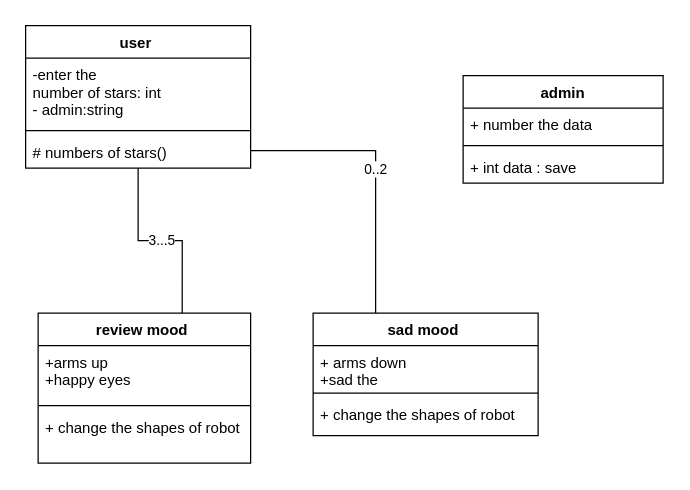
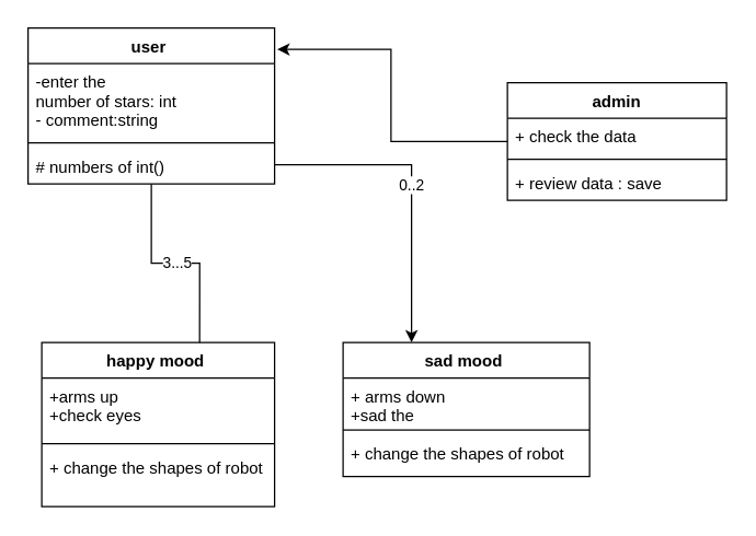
  <mxCell id="0" />
  <mxCell id="1" parent="0" />
  <mxCell id="2" value="3...5" style="edgeStyle=orthogonalEdgeStyle;rounded=0;orthogonalLoop=1;jettySize=auto;html=1;entryX=0.678;entryY=0.025;entryDx=0;entryDy=0;entryPerimeter=0;endArrow=none;" edge="1" parent="1" source="4" target="12"><mxGeometry relative="1" as="geometry" /></mxCell>
- <mxCell id="3" value="0..2" style="edgeStyle=orthogonalEdgeStyle;rounded=0;orthogonalLoop=1;jettySize=auto;html=1;endArrow=none;" edge="1" parent="1" source="4" target="8"><mxGeometry relative="1" as="geometry"><Array as="points"><mxPoint x="300" y="120" /></Array></mxGeometry></mxCell>
+ <mxCell id="3" value="0..2" style="edgeStyle=orthogonalEdgeStyle;rounded=0;orthogonalLoop=1;jettySize=auto;html=1;" edge="1" parent="1" source="4" target="8"><mxGeometry relative="1" as="geometry"><Array as="points"><mxPoint x="300" y="120" /></Array></mxGeometry></mxCell>
  <mxCell id="4" value="user " style="swimlane;fontStyle=1;align=center;verticalAlign=top;childLayout=stackLayout;horizontal=1;startSize=26;horizontalStack=0;resizeParent=1;resizeParentMax=0;resizeLast=0;collapsible=1;marginBottom=0;" vertex="1" parent="1"><mxGeometry x="20" y="20" width="180" height="114" as="geometry" /></mxCell>
- <mxCell id="5" value="-enter the &#10;number of stars: int&#10;- admin:string" style="text;strokeColor=none;fillColor=none;align=left;verticalAlign=top;spacingLeft=4;spacingRight=4;overflow=hidden;rotatable=0;points=[[0,0.5],[1,0.5]];portConstraint=eastwest;" vertex="1" parent="4"><mxGeometry y="26" width="180" height="54" as="geometry" /></mxCell>
+ <mxCell id="5" value="-enter the &#10;number of stars: int&#10;- comment:string" style="text;strokeColor=none;fillColor=none;align=left;verticalAlign=top;spacingLeft=4;spacingRight=4;overflow=hidden;rotatable=0;points=[[0,0.5],[1,0.5]];portConstraint=eastwest;" vertex="1" parent="4"><mxGeometry y="26" width="180" height="54" as="geometry" /></mxCell>
  <mxCell id="6" value="" style="line;strokeWidth=1;fillColor=none;align=left;verticalAlign=middle;spacingTop=-1;spacingLeft=3;spacingRight=3;rotatable=0;labelPosition=right;points=[];portConstraint=eastwest;" vertex="1" parent="4"><mxGeometry y="80" width="180" height="8" as="geometry" /></mxCell>
- <mxCell id="7" value="# numbers of stars() " style="text;strokeColor=none;fillColor=none;align=left;verticalAlign=top;spacingLeft=4;spacingRight=4;overflow=hidden;rotatable=0;points=[[0,0.5],[1,0.5]];portConstraint=eastwest;" vertex="1" parent="4"><mxGeometry y="88" width="180" height="26" as="geometry" /></mxCell>
+ <mxCell id="7" value="# numbers of int() " style="text;strokeColor=none;fillColor=none;align=left;verticalAlign=top;spacingLeft=4;spacingRight=4;overflow=hidden;rotatable=0;points=[[0,0.5],[1,0.5]];portConstraint=eastwest;" vertex="1" parent="4"><mxGeometry y="88" width="180" height="26" as="geometry" /></mxCell>
  <mxCell id="8" value="sad mood " style="swimlane;fontStyle=1;align=center;verticalAlign=top;childLayout=stackLayout;horizontal=1;startSize=26;horizontalStack=0;resizeParent=1;resizeParentMax=0;resizeLast=0;collapsible=1;marginBottom=0;" vertex="1" parent="1"><mxGeometry x="250" y="250" width="180" height="98" as="geometry" /></mxCell>
  <mxCell id="9" value="+ arms down&#10;+sad the" style="text;strokeColor=none;fillColor=none;align=left;verticalAlign=top;spacingLeft=4;spacingRight=4;overflow=hidden;rotatable=0;points=[[0,0.5],[1,0.5]];portConstraint=eastwest;" vertex="1" parent="8"><mxGeometry y="26" width="180" height="34" as="geometry" /></mxCell>
  <mxCell id="10" value="" style="line;strokeWidth=1;fillColor=none;align=left;verticalAlign=middle;spacingTop=-1;spacingLeft=3;spacingRight=3;rotatable=0;labelPosition=right;points=[];portConstraint=eastwest;" vertex="1" parent="8"><mxGeometry y="60" width="180" height="8" as="geometry" /></mxCell>
  <mxCell id="11" value="+ change the shapes of robot" style="text;strokeColor=none;fillColor=none;align=left;verticalAlign=top;spacingLeft=4;spacingRight=4;overflow=hidden;rotatable=0;points=[[0,0.5],[1,0.5]];portConstraint=eastwest;" vertex="1" parent="8"><mxGeometry y="68" width="180" height="30" as="geometry" /></mxCell>
- <mxCell id="12" value="review mood " style="swimlane;fontStyle=1;align=center;verticalAlign=top;childLayout=stackLayout;horizontal=1;startSize=26;horizontalStack=0;resizeParent=1;resizeParentMax=0;resizeLast=0;collapsible=1;marginBottom=0;" vertex="1" parent="1"><mxGeometry x="30" y="250" width="170" height="120" as="geometry" /></mxCell>
- <mxCell id="13" value="+arms up &#10;+happy eyes" style="text;strokeColor=none;fillColor=none;align=left;verticalAlign=top;spacingLeft=4;spacingRight=4;overflow=hidden;rotatable=0;points=[[0,0.5],[1,0.5]];portConstraint=eastwest;" vertex="1" parent="12"><mxGeometry y="26" width="170" height="44" as="geometry" /></mxCell>
+ <mxCell id="12" value="happy mood " style="swimlane;fontStyle=1;align=center;verticalAlign=top;childLayout=stackLayout;horizontal=1;startSize=26;horizontalStack=0;resizeParent=1;resizeParentMax=0;resizeLast=0;collapsible=1;marginBottom=0;" vertex="1" parent="1"><mxGeometry x="30" y="250" width="170" height="120" as="geometry" /></mxCell>
+ <mxCell id="13" value="+arms up &#10;+check eyes" style="text;strokeColor=none;fillColor=none;align=left;verticalAlign=top;spacingLeft=4;spacingRight=4;overflow=hidden;rotatable=0;points=[[0,0.5],[1,0.5]];portConstraint=eastwest;" vertex="1" parent="12"><mxGeometry y="26" width="170" height="44" as="geometry" /></mxCell>
  <mxCell id="14" value="" style="line;strokeWidth=1;fillColor=none;align=left;verticalAlign=middle;spacingTop=-1;spacingLeft=3;spacingRight=3;rotatable=0;labelPosition=right;points=[];portConstraint=eastwest;" vertex="1" parent="12"><mxGeometry y="70" width="170" height="8" as="geometry" /></mxCell>
  <mxCell id="15" value="+ change the shapes of robot" style="text;strokeColor=none;fillColor=none;align=left;verticalAlign=top;spacingLeft=4;spacingRight=4;overflow=hidden;rotatable=0;points=[[0,0.5],[1,0.5]];portConstraint=eastwest;" vertex="1" parent="12"><mxGeometry y="78" width="170" height="42" as="geometry" /></mxCell>
+ <mxCell id="16" style="edgeStyle=orthogonalEdgeStyle;rounded=0;orthogonalLoop=1;jettySize=auto;html=1;entryX=1.011;entryY=0.137;entryDx=0;entryDy=0;entryPerimeter=0;" edge="1" parent="1" source="17" target="4"><mxGeometry relative="1" as="geometry" /></mxCell>
  <mxCell id="17" value="admin" style="swimlane;fontStyle=1;align=center;verticalAlign=top;childLayout=stackLayout;horizontal=1;startSize=26;horizontalStack=0;resizeParent=1;resizeParentMax=0;resizeLast=0;collapsible=1;marginBottom=0;" vertex="1" parent="1"><mxGeometry x="370" y="60" width="160" height="86" as="geometry" /></mxCell>
- <mxCell id="18" value="+ number the data" style="text;strokeColor=none;fillColor=none;align=left;verticalAlign=top;spacingLeft=4;spacingRight=4;overflow=hidden;rotatable=0;points=[[0,0.5],[1,0.5]];portConstraint=eastwest;" vertex="1" parent="17"><mxGeometry y="26" width="160" height="26" as="geometry" /></mxCell>
+ <mxCell id="18" value="+ check the data" style="text;strokeColor=none;fillColor=none;align=left;verticalAlign=top;spacingLeft=4;spacingRight=4;overflow=hidden;rotatable=0;points=[[0,0.5],[1,0.5]];portConstraint=eastwest;" vertex="1" parent="17"><mxGeometry y="26" width="160" height="26" as="geometry" /></mxCell>
  <mxCell id="19" value="" style="line;strokeWidth=1;fillColor=none;align=left;verticalAlign=middle;spacingTop=-1;spacingLeft=3;spacingRight=3;rotatable=0;labelPosition=right;points=[];portConstraint=eastwest;" vertex="1" parent="17"><mxGeometry y="52" width="160" height="8" as="geometry" /></mxCell>
- <mxCell id="20" value="+ int data : save " style="text;strokeColor=none;fillColor=none;align=left;verticalAlign=top;spacingLeft=4;spacingRight=4;overflow=hidden;rotatable=0;points=[[0,0.5],[1,0.5]];portConstraint=eastwest;" vertex="1" parent="17"><mxGeometry y="60" width="160" height="26" as="geometry" /></mxCell>
+ <mxCell id="20" value="+ review data : save " style="text;strokeColor=none;fillColor=none;align=left;verticalAlign=top;spacingLeft=4;spacingRight=4;overflow=hidden;rotatable=0;points=[[0,0.5],[1,0.5]];portConstraint=eastwest;" vertex="1" parent="17"><mxGeometry y="60" width="160" height="26" as="geometry" /></mxCell>
